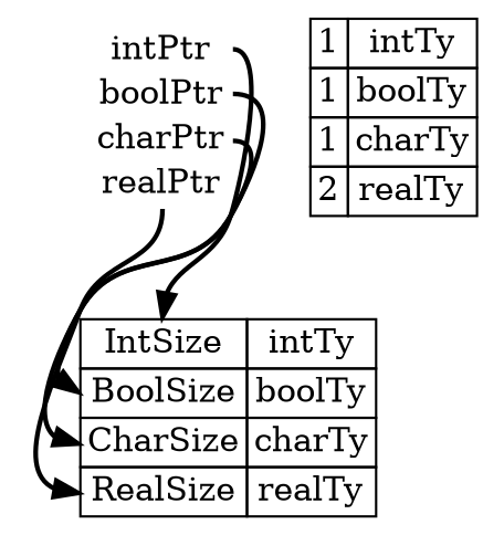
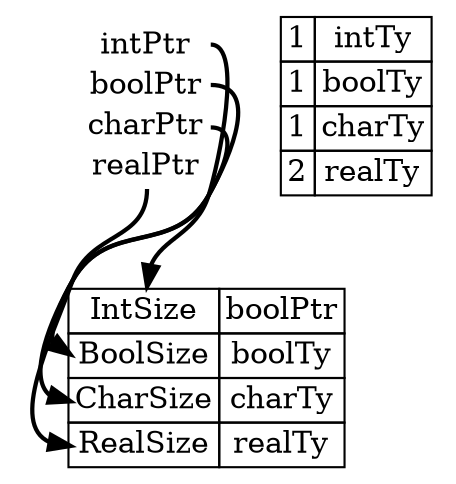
  digraph {
    node [shape=plaintext]
    edge [style=bold]
    n1 [label=<              <TABLE BORDER="0" CELLBORDER="0" CELLSPACING="0">              <TR><TD PORT="intPtr">intPtr</TD></TR>              <TR><TD PORT="boolPtr">boolPtr</TD></TR>              <TR><TD PORT="charPtr">charPtr</TD></TR>              <TR><TD PORT="realPtr">realPtr</TD></TR>              </TABLE>>]
-   n2 [label=<              <TABLE BORDER="0" CELLBORDER="1" CELLSPACING="0">              <TR><TD PORT="int">IntSize</TD><TD>intTy</TD></TR>              <TR><TD PORT="bool">BoolSize</TD><TD>boolTy</TD></TR>              <TR><TD PORT="char">CharSize</TD><TD>charTy</TD></TR>              <TR><TD PORT="real">RealSize</TD><TD>realTy</TD></TR>              </TABLE>>]
+   n2 [label=<              <TABLE BORDER="0" CELLBORDER="1" CELLSPACING="0">              <TR><TD PORT="int">IntSize</TD><TD>boolPtr</TD></TR>              <TR><TD PORT="bool">BoolSize</TD><TD>boolTy</TD></TR>              <TR><TD PORT="char">CharSize</TD><TD>charTy</TD></TR>              <TR><TD PORT="real">RealSize</TD><TD>realTy</TD></TR>              </TABLE>>]
    n3 [label=<              <TABLE BORDER="0" CELLBORDER="1" CELLSPACING="0">              <TR><TD>1</TD><TD>intTy</TD></TR>              <TR><TD>1</TD><TD>boolTy</TD></TR>              <TR><TD>1</TD><TD>charTy</TD></TR>              <TR><TD>2</TD><TD>realTy</TD></TR>              </TABLE>>]
    n1 -> n2 [headport=int tailport=intPtr]
    n1 -> n2 [headport=bool tailport=boolPtr]
    n1 -> n2 [headport=char tailport=charPtr]
    n1 -> n2 [headport=real tailport=realPtr]
  }
